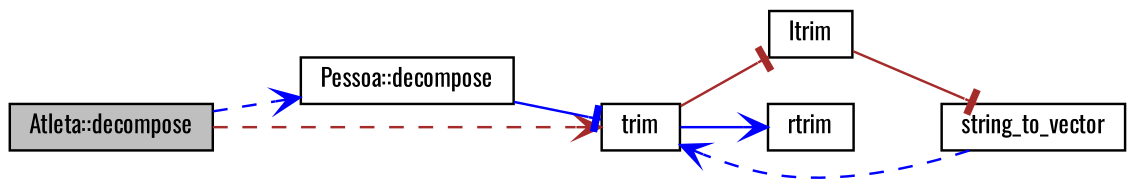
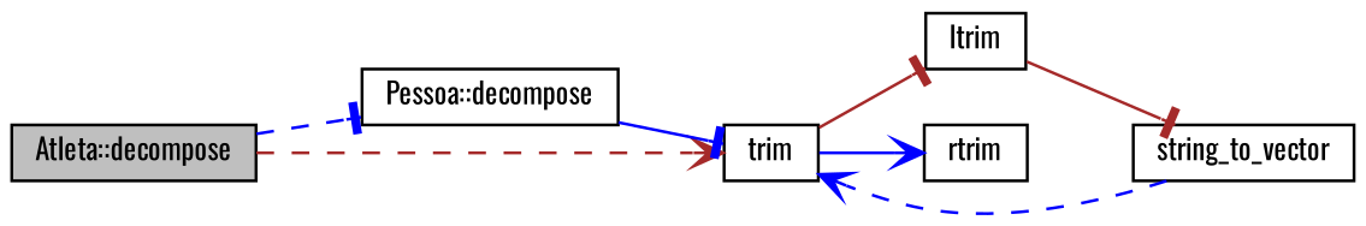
  digraph {
    fontname=Oswald
    rankdir=LR
    node [color=black fillcolor=white fontname=Oswald fontsize=10 shape=record style=filled]
    edge [arrowhead=vee color=blue fontname=Oswald fontsize=10 labelfontname=Helvetica labelfontsize=10 style=solid]
    n1 [fillcolor=grey75 fontcolor=black height=0.2 label="Atleta::decompose" width=0.4]
    n2 [height=0.2 label="Pessoa::decompose" width=0.4]
    n3 [height=0.2 label=trim width=0.4]
    n4 [height=0.2 label=ltrim width=0.4]
    n5 [height=0.2 label=rtrim width=0.4]
    n6 [height=0.2 label=string_to_vector width=0.4]
-   n1 -> n2 [style=dashed]
+   n1 -> n2 [arrowhead=tee style=dashed]
    n1 -> n3 [color=brown style=dashed]
    n2 -> n3 [arrowhead=tee]
    n3 -> n4 [arrowhead=tee color=brown]
    n3 -> n5
    n4 -> n6 [arrowhead=tee color=brown]
    n6 -> n3 [style=dashed]
  }
